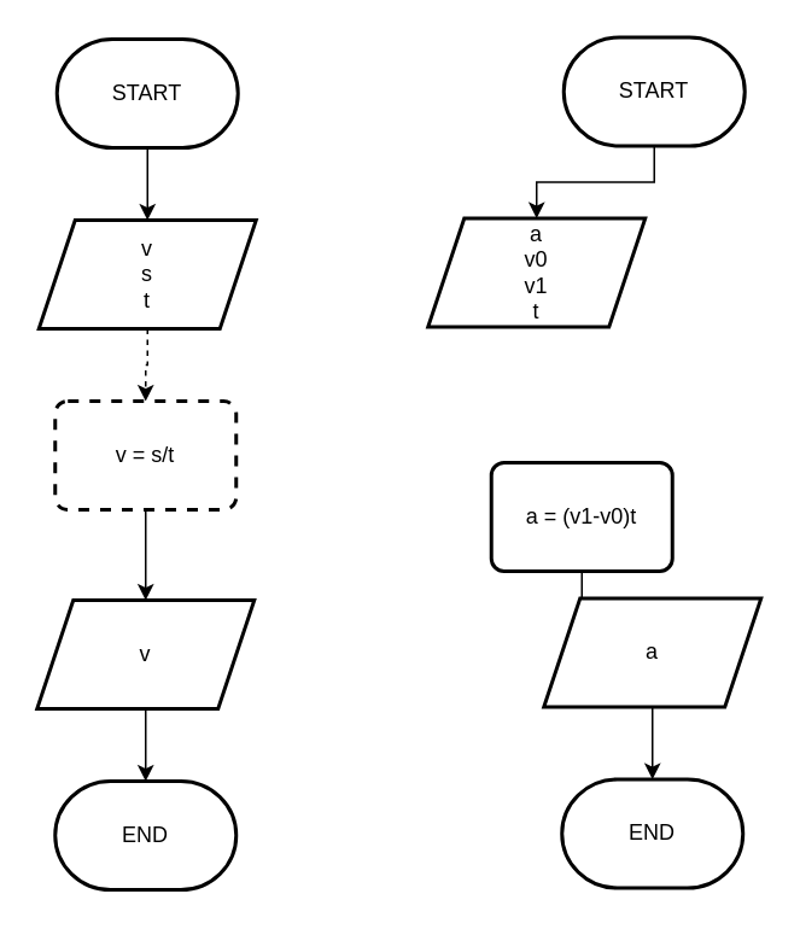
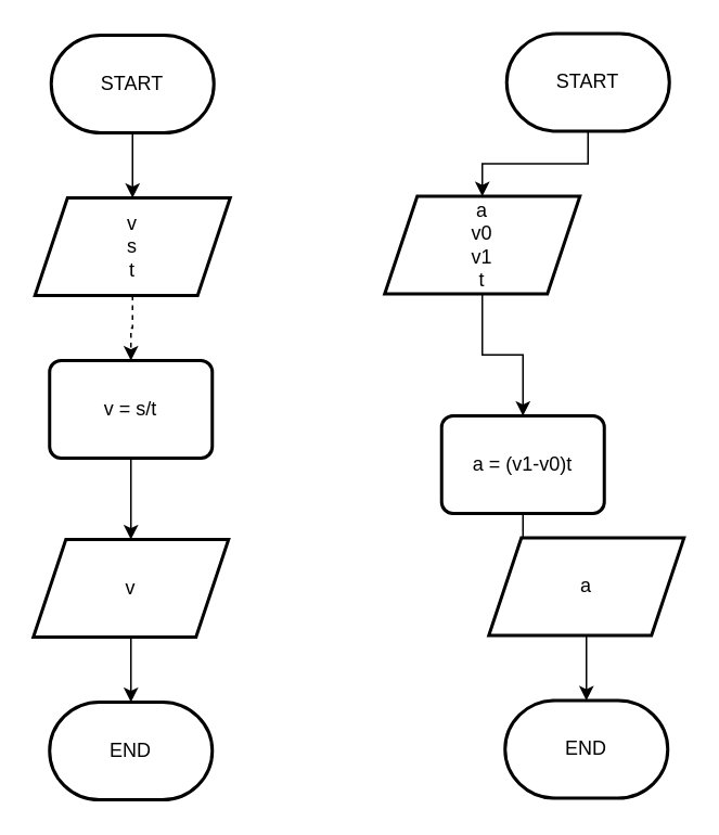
  <mxCell id="0" />
  <mxCell id="1" parent="0" />
  <mxCell id="2" value="" style="edgeStyle=orthogonalEdgeStyle;rounded=0;orthogonalLoop=1;jettySize=auto;html=1;" parent="1" source="3" target="5" edge="1"><mxGeometry relative="1" as="geometry" /></mxCell>
  <mxCell id="3" value="START" style="strokeWidth=2;html=1;shape=mxgraph.flowchart.terminator;whiteSpace=wrap;" parent="1" vertex="1"><mxGeometry x="31" y="21" width="100" height="60" as="geometry" /></mxCell>
  <mxCell id="4" value="" style="edgeStyle=orthogonalEdgeStyle;rounded=0;orthogonalLoop=1;jettySize=auto;html=1;dashed=1;" parent="1" source="5" target="7" edge="1"><mxGeometry relative="1" as="geometry" /></mxCell>
  <mxCell id="5" value="v&lt;br&gt;s&lt;br&gt;t" style="shape=parallelogram;perimeter=parallelogramPerimeter;whiteSpace=wrap;html=1;fixedSize=1;strokeWidth=2;" parent="1" vertex="1"><mxGeometry x="21" y="121" width="120" height="60" as="geometry" /></mxCell>
  <mxCell id="6" value="" style="edgeStyle=orthogonalEdgeStyle;rounded=0;orthogonalLoop=1;jettySize=auto;html=1;" parent="1" source="7" edge="1"><mxGeometry relative="1" as="geometry"><mxPoint x="80" y="331" as="targetPoint" /></mxGeometry></mxCell>
- <mxCell id="7" value="v = s/t" style="rounded=1;whiteSpace=wrap;html=1;absoluteArcSize=1;arcSize=14;strokeWidth=2;dashed=1;" parent="1" vertex="1"><mxGeometry x="30" y="221" width="100" height="60" as="geometry" /></mxCell>
+ <mxCell id="7" value="v = s/t" style="rounded=1;whiteSpace=wrap;html=1;absoluteArcSize=1;arcSize=14;strokeWidth=2;" parent="1" vertex="1"><mxGeometry x="30" y="221" width="100" height="60" as="geometry" /></mxCell>
  <mxCell id="8" value="" style="edgeStyle=orthogonalEdgeStyle;rounded=0;orthogonalLoop=1;jettySize=auto;html=1;" parent="1" source="9" target="10" edge="1"><mxGeometry relative="1" as="geometry" /></mxCell>
  <mxCell id="9" value="v" style="shape=parallelogram;perimeter=parallelogramPerimeter;whiteSpace=wrap;html=1;fixedSize=1;rounded=1;arcSize=0;strokeWidth=2;glass=0;" parent="1" vertex="1"><mxGeometry x="20" y="331" width="120" height="60" as="geometry" /></mxCell>
  <mxCell id="10" value="END" style="strokeWidth=2;html=1;shape=mxgraph.flowchart.terminator;whiteSpace=wrap;" parent="1" vertex="1"><mxGeometry x="30" y="431" width="100" height="60" as="geometry" /></mxCell>
  <mxCell id="11" value="" style="edgeStyle=orthogonalEdgeStyle;rounded=0;orthogonalLoop=1;jettySize=auto;html=1;" parent="1" source="12" target="14" edge="1"><mxGeometry relative="1" as="geometry" /></mxCell>
  <mxCell id="12" value="START" style="strokeWidth=2;html=1;shape=mxgraph.flowchart.terminator;whiteSpace=wrap;" parent="1" vertex="1"><mxGeometry x="311" y="20" width="100" height="60" as="geometry" /></mxCell>
+ <mxCell id="13" value="" style="edgeStyle=orthogonalEdgeStyle;rounded=0;orthogonalLoop=1;jettySize=auto;html=1;" parent="1" source="14" target="16" edge="1"><mxGeometry relative="1" as="geometry" /></mxCell>
  <mxCell id="14" value="a&lt;br&gt;v0&lt;br&gt;v1&lt;br&gt;t" style="shape=parallelogram;perimeter=parallelogramPerimeter;whiteSpace=wrap;html=1;fixedSize=1;strokeWidth=2;" parent="1" vertex="1"><mxGeometry x="236" y="120" width="120" height="60" as="geometry" /></mxCell>
  <mxCell id="15" value="" style="edgeStyle=orthogonalEdgeStyle;rounded=0;orthogonalLoop=1;jettySize=auto;html=1;" parent="1" source="16" edge="1"><mxGeometry relative="1" as="geometry"><mxPoint x="360" y="330" as="targetPoint" /></mxGeometry></mxCell>
  <mxCell id="16" value="a = (v1-v0)t" style="rounded=1;whiteSpace=wrap;html=1;absoluteArcSize=1;arcSize=14;strokeWidth=2;" parent="1" vertex="1"><mxGeometry x="271" y="255" width="100" height="60" as="geometry" /></mxCell>
  <mxCell id="17" value="" style="edgeStyle=orthogonalEdgeStyle;rounded=0;orthogonalLoop=1;jettySize=auto;html=1;" parent="1" source="18" target="19" edge="1"><mxGeometry relative="1" as="geometry" /></mxCell>
  <mxCell id="18" value="a" style="shape=parallelogram;perimeter=parallelogramPerimeter;whiteSpace=wrap;html=1;fixedSize=1;rounded=1;arcSize=0;strokeWidth=2;glass=0;" parent="1" vertex="1"><mxGeometry x="300" y="330" width="120" height="60" as="geometry" /></mxCell>
  <mxCell id="19" value="END" style="strokeWidth=2;html=1;shape=mxgraph.flowchart.terminator;whiteSpace=wrap;" parent="1" vertex="1"><mxGeometry x="310" y="430" width="100" height="60" as="geometry" /></mxCell>
